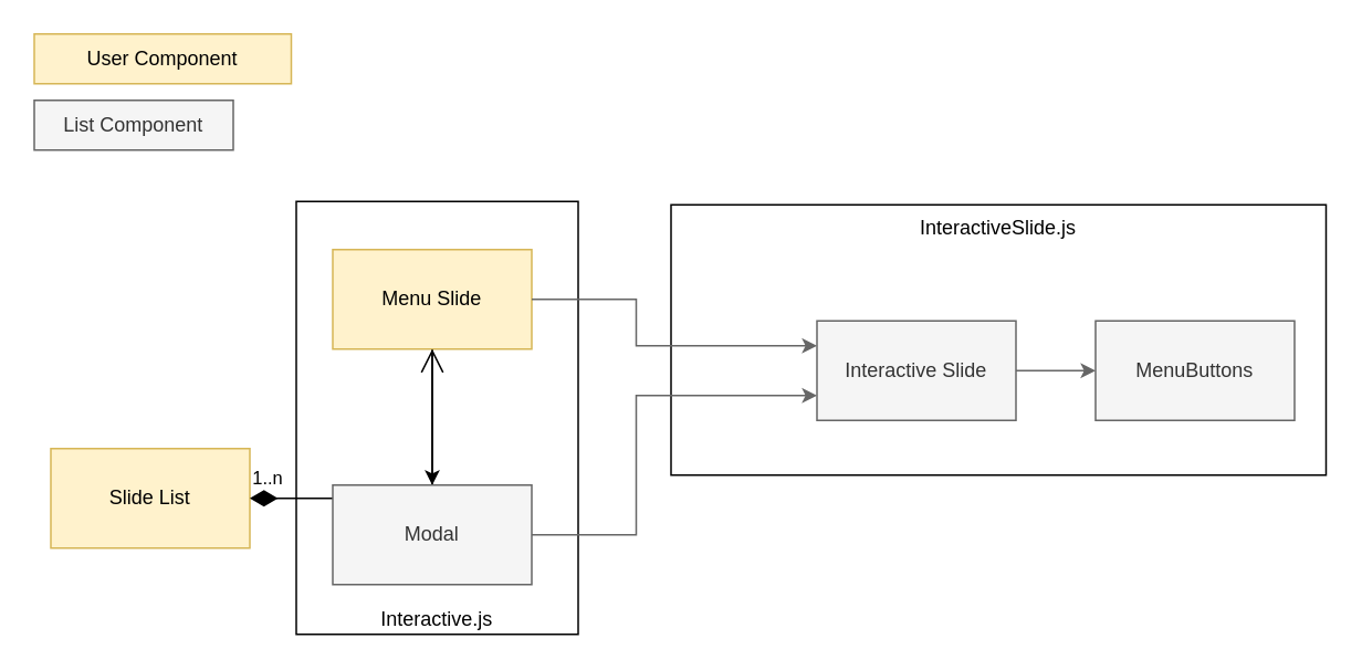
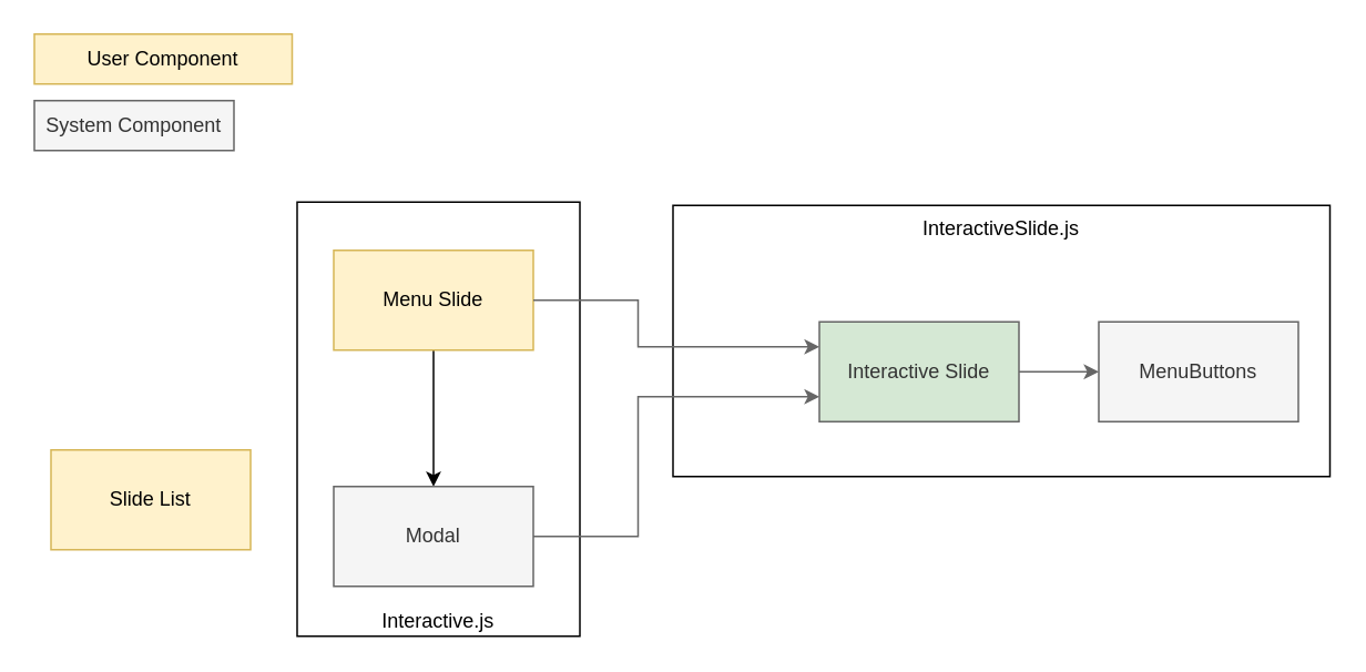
  <mxCell id="0" />
  <mxCell id="1" parent="0" />
  <mxCell id="2" value="Interactive.js" style="rounded=0;whiteSpace=wrap;html=1;fontColor=#000000;fillColor=none;strokeColor=#000000;verticalAlign=bottom;" parent="1" vertex="1"><mxGeometry x="178" y="121" width="170" height="261" as="geometry" /></mxCell>
  <mxCell id="3" value="InteractiveSlide.js" style="rounded=0;whiteSpace=wrap;html=1;fontColor=#000000;fillColor=none;strokeColor=#000000;verticalAlign=top;" parent="1" vertex="1"><mxGeometry x="404" y="123" width="395" height="163" as="geometry" /></mxCell>
  <mxCell id="4" value="Slide List" style="rounded=0;whiteSpace=wrap;html=1;fillColor=#fff2cc;strokeColor=#d6b656;fontColor=#000000;" parent="1" vertex="1"><mxGeometry x="30" y="270" width="120" height="60" as="geometry" /></mxCell>
  <mxCell id="5" style="edgeStyle=orthogonalEdgeStyle;rounded=0;orthogonalLoop=1;jettySize=auto;html=1;exitX=0.5;exitY=1;exitDx=0;exitDy=0;entryX=0.5;entryY=0;entryDx=0;entryDy=0;fontColor=#000000;strokeColor=#000000;" parent="1" source="6" target="14" edge="1"><mxGeometry relative="1" as="geometry" /></mxCell>
  <mxCell id="6" value="Menu Slide" style="rounded=0;whiteSpace=wrap;html=1;fillColor=#fff2cc;strokeColor=#d6b656;fontColor=#000000;" parent="1" vertex="1"><mxGeometry x="200" y="150" width="120" height="60" as="geometry" /></mxCell>
- <mxCell id="7" value="&lt;span style=&quot;background-color: rgb(255 , 255 , 255)&quot;&gt;1..n&lt;/span&gt;" style="endArrow=open;html=1;endSize=12;startArrow=diamondThin;startSize=14;startFill=1;edgeStyle=orthogonalEdgeStyle;align=left;verticalAlign=bottom;rounded=0;fontColor=#000000;strokeColor=#000000;" parent="1" source="4" target="6" edge="1"><mxGeometry x="-1" y="3" relative="1" as="geometry"><mxPoint x="240" y="480" as="sourcePoint" /><mxPoint x="400" y="480" as="targetPoint" /></mxGeometry></mxCell>
  <mxCell id="8" style="edgeStyle=none;html=1;exitX=0;exitY=0.25;exitDx=0;exitDy=0;" edge="1" parent="1" source="9"><mxGeometry relative="1" as="geometry"><mxPoint x="600" y="214" as="targetPoint" /></mxGeometry></mxCell>
- <mxCell id="9" value="Interactive Slide" style="rounded=0;whiteSpace=wrap;html=1;fontColor=#333333;fillColor=#f5f5f5;strokeColor=#666666;" parent="1" vertex="1"><mxGeometry x="492" y="193" width="120" height="60" as="geometry" /></mxCell>
+ <mxCell id="9" value="Interactive Slide" style="rounded=0;whiteSpace=wrap;html=1;fontColor=#333333;fillColor=#d5e8d4;strokeColor=#666666;" parent="1" vertex="1"><mxGeometry x="492" y="193" width="120" height="60" as="geometry" /></mxCell>
  <mxCell id="10" value="MenuButtons" style="rounded=0;whiteSpace=wrap;html=1;fontColor=#333333;fillColor=#f5f5f5;strokeColor=#666666;" parent="1" vertex="1"><mxGeometry x="660" y="193" width="120" height="60" as="geometry" /></mxCell>
  <mxCell id="11" style="edgeStyle=orthogonalEdgeStyle;rounded=0;orthogonalLoop=1;jettySize=auto;html=1;exitX=1;exitY=0.5;exitDx=0;exitDy=0;entryX=0;entryY=0.25;entryDx=0;entryDy=0;fontColor=#000000;fillColor=#f5f5f5;strokeColor=#666666;" parent="1" source="6" target="9" edge="1"><mxGeometry relative="1" as="geometry"><Array as="points"><mxPoint x="383" y="180" /><mxPoint x="383" y="208" /></Array></mxGeometry></mxCell>
  <mxCell id="12" style="edgeStyle=orthogonalEdgeStyle;rounded=0;orthogonalLoop=1;jettySize=auto;html=1;entryX=0;entryY=0.5;entryDx=0;entryDy=0;fontColor=#000000;fillColor=#f5f5f5;strokeColor=#666666;" parent="1" source="9" target="10" edge="1"><mxGeometry relative="1" as="geometry"><mxPoint x="500" y="165" as="sourcePoint" /></mxGeometry></mxCell>
  <mxCell id="13" style="edgeStyle=orthogonalEdgeStyle;rounded=0;orthogonalLoop=1;jettySize=auto;html=1;exitX=1;exitY=0.5;exitDx=0;exitDy=0;entryX=0;entryY=0.75;entryDx=0;entryDy=0;fontColor=#000000;fillColor=#f5f5f5;strokeColor=#666666;" parent="1" source="14" target="9" edge="1"><mxGeometry relative="1" as="geometry"><Array as="points"><mxPoint x="383" y="322" /><mxPoint x="383" y="238" /></Array></mxGeometry></mxCell>
  <mxCell id="14" value="Modal" style="rounded=0;whiteSpace=wrap;html=1;fontColor=#333333;fillColor=#f5f5f5;strokeColor=#666666;" parent="1" vertex="1"><mxGeometry x="200" y="292" width="120" height="60" as="geometry" /></mxCell>
  <mxCell id="15" value="User Component" style="rounded=0;whiteSpace=wrap;html=1;fillColor=#fff2cc;strokeColor=#d6b656;fontColor=#000000;" parent="1" vertex="1"><mxGeometry x="20" y="20" width="155" height="30" as="geometry" /></mxCell>
- <mxCell id="16" value="List Component" style="rounded=0;whiteSpace=wrap;html=1;fontColor=#333333;fillColor=#f5f5f5;strokeColor=#666666;" parent="1" vertex="1"><mxGeometry x="20" y="60" width="120" height="30" as="geometry" /></mxCell>
+ <mxCell id="16" value="System Component" style="rounded=0;whiteSpace=wrap;html=1;fontColor=#333333;fillColor=#f5f5f5;strokeColor=#666666;" parent="1" vertex="1"><mxGeometry x="20" y="60" width="120" height="30" as="geometry" /></mxCell>
